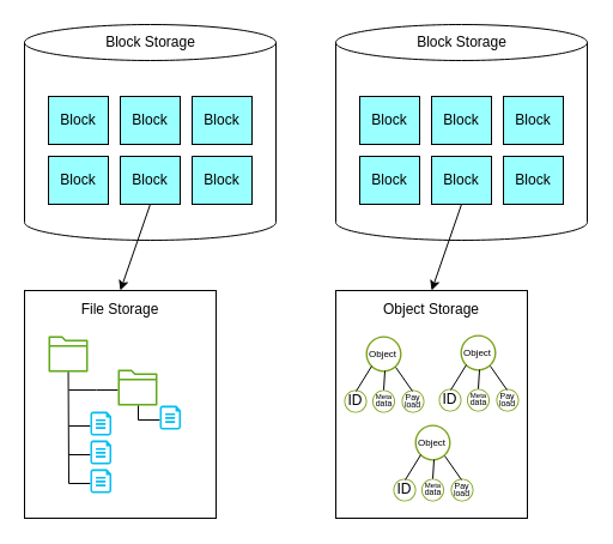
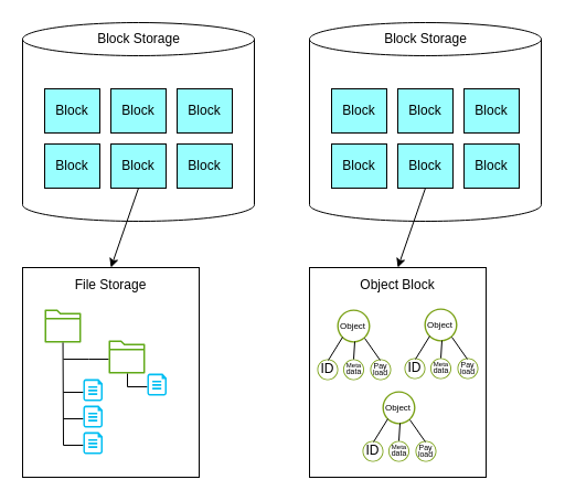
  <mxCell id="0" />
  <mxCell id="1" parent="0" />
  <mxCell id="2" value="&lt;div&gt;&lt;br&gt;&lt;/div&gt;&lt;div&gt;&lt;br&gt;&lt;/div&gt;&lt;div&gt;&lt;br&gt;&lt;/div&gt;&lt;div&gt;&lt;br&gt;&lt;/div&gt;&lt;div&gt;&lt;br&gt;&lt;/div&gt;&lt;div&gt;&lt;br&gt;&lt;/div&gt;&lt;div&gt;&lt;br&gt;&lt;/div&gt;&lt;div&gt;&lt;br&gt;&lt;/div&gt;&lt;div&gt;&lt;br&gt;&lt;/div&gt;&lt;div&gt;&lt;br&gt;&lt;/div&gt;&lt;div&gt;&lt;br&gt;&lt;/div&gt;&lt;div&gt;&lt;br&gt;&lt;/div&gt;&lt;div&gt;&lt;br&gt;&lt;/div&gt;&lt;div&gt;&lt;br&gt;&lt;/div&gt;&lt;div&gt;&lt;br&gt;&lt;/div&gt;" style="shape=cylinder3;whiteSpace=wrap;html=1;boundedLbl=1;backgroundOutline=1;size=15;" vertex="1" parent="1"><mxGeometry x="20" y="20" width="210" height="180" as="geometry" /></mxCell>
  <mxCell id="3" value="&lt;font style=&quot;color: rgb(0, 0, 0);&quot;&gt;Block&lt;/font&gt;" style="rounded=0;whiteSpace=wrap;html=1;fillColor=#99FFFF;strokeColor=#000000;" vertex="1" parent="1"><mxGeometry x="40" y="80" width="50" height="40" as="geometry" /></mxCell>
  <mxCell id="4" value="&lt;font style=&quot;color: rgb(0, 0, 0);&quot;&gt;Block&lt;/font&gt;" style="rounded=0;whiteSpace=wrap;html=1;fillColor=#99FFFF;strokeColor=#000000;" vertex="1" parent="1"><mxGeometry x="100" y="80" width="50" height="40" as="geometry" /></mxCell>
  <mxCell id="5" value="&lt;font style=&quot;color: rgb(0, 0, 0);&quot;&gt;Block&lt;/font&gt;" style="rounded=0;whiteSpace=wrap;html=1;fillColor=#99FFFF;strokeColor=#000000;" vertex="1" parent="1"><mxGeometry x="160" y="80" width="50" height="40" as="geometry" /></mxCell>
  <mxCell id="6" value="&lt;font style=&quot;color: rgb(0, 0, 0);&quot;&gt;Block&lt;/font&gt;" style="rounded=0;whiteSpace=wrap;html=1;fillColor=#99FFFF;strokeColor=#000000;" vertex="1" parent="1"><mxGeometry x="40" y="130" width="50" height="40" as="geometry" /></mxCell>
  <mxCell id="7" value="&lt;font style=&quot;color: rgb(0, 0, 0);&quot;&gt;Block&lt;/font&gt;" style="rounded=0;whiteSpace=wrap;html=1;fillColor=#99FFFF;strokeColor=#000000;" vertex="1" parent="1"><mxGeometry x="100" y="130" width="50" height="40" as="geometry" /></mxCell>
  <mxCell id="8" value="&lt;font style=&quot;color: rgb(0, 0, 0);&quot;&gt;Block&lt;/font&gt;" style="rounded=0;whiteSpace=wrap;html=1;fillColor=#99FFFF;strokeColor=#000000;" vertex="1" parent="1"><mxGeometry x="160" y="130" width="50" height="40" as="geometry" /></mxCell>
  <mxCell id="9" value="File Storage&lt;div&gt;&lt;br&gt;&lt;/div&gt;&lt;div&gt;&lt;br&gt;&lt;/div&gt;&lt;div&gt;&lt;br&gt;&lt;/div&gt;&lt;div&gt;&lt;br&gt;&lt;/div&gt;&lt;div&gt;&lt;br&gt;&lt;/div&gt;&lt;div&gt;&lt;br&gt;&lt;/div&gt;&lt;div&gt;&lt;br&gt;&lt;/div&gt;&lt;div&gt;&lt;br&gt;&lt;/div&gt;&lt;div&gt;&lt;br&gt;&lt;/div&gt;&lt;div&gt;&lt;br&gt;&lt;/div&gt;&lt;div&gt;&lt;br&gt;&lt;/div&gt;" style="rounded=0;whiteSpace=wrap;html=1;" vertex="1" parent="1"><mxGeometry x="20" y="242" width="160" height="190" as="geometry" /></mxCell>
  <mxCell id="10" value="Block Storage" style="text;html=1;align=center;verticalAlign=middle;resizable=0;points=[];autosize=1;strokeColor=none;fillColor=none;" vertex="1" parent="1"><mxGeometry x="75" y="20" width="100" height="30" as="geometry" /></mxCell>
  <mxCell id="11" value="" style="endArrow=classic;html=1;rounded=0;exitX=0.5;exitY=1;exitDx=0;exitDy=0;entryX=0.5;entryY=0;entryDx=0;entryDy=0;" edge="1" parent="1" source="7" target="9"><mxGeometry width="50" height="50" relative="1" as="geometry"><mxPoint x="170" y="350" as="sourcePoint" /><mxPoint x="220" y="300" as="targetPoint" /></mxGeometry></mxCell>
  <mxCell id="12" value="" style="sketch=0;outlineConnect=0;fontColor=#ffffff;fillColor=#60a917;strokeColor=#2D7600;verticalLabelPosition=bottom;verticalAlign=top;align=center;html=1;fontSize=12;fontStyle=0;aspect=fixed;pointerEvents=1;shape=mxgraph.aws4.folder;" vertex="1" parent="1"><mxGeometry x="40" y="280" width="32.96" height="30" as="geometry" /></mxCell>
  <mxCell id="13" value="" style="endArrow=none;html=1;rounded=0;" edge="1" parent="1" target="12"><mxGeometry width="50" height="50" relative="1" as="geometry"><mxPoint x="57" y="403" as="sourcePoint" /><mxPoint x="160" y="360" as="targetPoint" /></mxGeometry></mxCell>
  <mxCell id="14" value="" style="endArrow=none;html=1;rounded=0;" edge="1" parent="1"><mxGeometry width="50" height="50" relative="1" as="geometry"><mxPoint x="57" y="325" as="sourcePoint" /><mxPoint x="98" y="325" as="targetPoint" /><Array as="points"><mxPoint x="80" y="325" /></Array></mxGeometry></mxCell>
  <mxCell id="15" value="" style="sketch=0;outlineConnect=0;fontColor=#ffffff;fillColor=#60a917;strokeColor=#2D7600;verticalLabelPosition=bottom;verticalAlign=top;align=center;html=1;fontSize=12;fontStyle=0;aspect=fixed;pointerEvents=1;shape=mxgraph.aws4.folder;" vertex="1" parent="1"><mxGeometry x="98" y="308" width="32.96" height="30" as="geometry" /></mxCell>
  <mxCell id="16" value="" style="endArrow=none;html=1;rounded=0;" edge="1" parent="1"><mxGeometry width="50" height="50" relative="1" as="geometry"><mxPoint x="115" y="350" as="sourcePoint" /><mxPoint x="115" y="338" as="targetPoint" /></mxGeometry></mxCell>
  <mxCell id="17" value="" style="endArrow=none;html=1;rounded=0;" edge="1" parent="1"><mxGeometry width="50" height="50" relative="1" as="geometry"><mxPoint x="115" y="350" as="sourcePoint" /><mxPoint x="133" y="350" as="targetPoint" /><Array as="points"><mxPoint x="115" y="350" /></Array></mxGeometry></mxCell>
  <mxCell id="18" value="" style="verticalLabelPosition=bottom;html=1;verticalAlign=top;align=center;strokeColor=none;fillColor=#00BEF2;shape=mxgraph.azure.cloud_services_configuration_file;pointerEvents=1;" vertex="1" parent="1"><mxGeometry x="133" y="338" width="17.5" height="20" as="geometry" /></mxCell>
  <mxCell id="19" value="" style="endArrow=none;html=1;rounded=0;" edge="1" parent="1"><mxGeometry width="50" height="50" relative="1" as="geometry"><mxPoint x="57" y="403" as="sourcePoint" /><mxPoint x="75" y="403" as="targetPoint" /><Array as="points"><mxPoint x="57" y="403" /></Array></mxGeometry></mxCell>
  <mxCell id="20" value="" style="verticalLabelPosition=bottom;html=1;verticalAlign=top;align=center;strokeColor=none;fillColor=#00BEF2;shape=mxgraph.azure.cloud_services_configuration_file;pointerEvents=1;" vertex="1" parent="1"><mxGeometry x="75" y="391" width="17.5" height="20" as="geometry" /></mxCell>
  <mxCell id="21" value="" style="endArrow=none;html=1;rounded=0;" edge="1" parent="1"><mxGeometry width="50" height="50" relative="1" as="geometry"><mxPoint x="57" y="379" as="sourcePoint" /><mxPoint x="75" y="379" as="targetPoint" /><Array as="points"><mxPoint x="57" y="379" /></Array></mxGeometry></mxCell>
  <mxCell id="22" value="" style="verticalLabelPosition=bottom;html=1;verticalAlign=top;align=center;strokeColor=none;fillColor=#00BEF2;shape=mxgraph.azure.cloud_services_configuration_file;pointerEvents=1;" vertex="1" parent="1"><mxGeometry x="75" y="367" width="17.5" height="20" as="geometry" /></mxCell>
  <mxCell id="23" value="" style="endArrow=none;html=1;rounded=0;" edge="1" parent="1"><mxGeometry width="50" height="50" relative="1" as="geometry"><mxPoint x="57" y="355" as="sourcePoint" /><mxPoint x="75" y="355" as="targetPoint" /><Array as="points"><mxPoint x="57" y="355" /></Array></mxGeometry></mxCell>
  <mxCell id="24" value="" style="verticalLabelPosition=bottom;html=1;verticalAlign=top;align=center;strokeColor=none;fillColor=#00BEF2;shape=mxgraph.azure.cloud_services_configuration_file;pointerEvents=1;" vertex="1" parent="1"><mxGeometry x="75" y="343" width="17.5" height="20" as="geometry" /></mxCell>
  <mxCell id="25" value="&lt;div&gt;&lt;br&gt;&lt;/div&gt;&lt;div&gt;&lt;br&gt;&lt;/div&gt;&lt;div&gt;&lt;br&gt;&lt;/div&gt;&lt;div&gt;&lt;br&gt;&lt;/div&gt;&lt;div&gt;&lt;br&gt;&lt;/div&gt;&lt;div&gt;&lt;br&gt;&lt;/div&gt;&lt;div&gt;&lt;br&gt;&lt;/div&gt;&lt;div&gt;&lt;br&gt;&lt;/div&gt;&lt;div&gt;&lt;br&gt;&lt;/div&gt;&lt;div&gt;&lt;br&gt;&lt;/div&gt;&lt;div&gt;&lt;br&gt;&lt;/div&gt;&lt;div&gt;&lt;br&gt;&lt;/div&gt;&lt;div&gt;&lt;br&gt;&lt;/div&gt;&lt;div&gt;&lt;br&gt;&lt;/div&gt;&lt;div&gt;&lt;br&gt;&lt;/div&gt;" style="shape=cylinder3;whiteSpace=wrap;html=1;boundedLbl=1;backgroundOutline=1;size=15;" vertex="1" parent="1"><mxGeometry x="280" y="20" width="210" height="180" as="geometry" /></mxCell>
  <mxCell id="26" value="&lt;font style=&quot;color: rgb(0, 0, 0);&quot;&gt;Block&lt;/font&gt;" style="rounded=0;whiteSpace=wrap;html=1;fillColor=#99FFFF;strokeColor=#000000;" vertex="1" parent="1"><mxGeometry x="300" y="80" width="50" height="40" as="geometry" /></mxCell>
  <mxCell id="27" value="&lt;font style=&quot;color: rgb(0, 0, 0);&quot;&gt;Block&lt;/font&gt;" style="rounded=0;whiteSpace=wrap;html=1;fillColor=#99FFFF;strokeColor=#000000;" vertex="1" parent="1"><mxGeometry x="360" y="80" width="50" height="40" as="geometry" /></mxCell>
  <mxCell id="28" value="&lt;font style=&quot;color: rgb(0, 0, 0);&quot;&gt;Block&lt;/font&gt;" style="rounded=0;whiteSpace=wrap;html=1;fillColor=#99FFFF;strokeColor=#000000;" vertex="1" parent="1"><mxGeometry x="420" y="80" width="50" height="40" as="geometry" /></mxCell>
  <mxCell id="29" value="&lt;font style=&quot;color: rgb(0, 0, 0);&quot;&gt;Block&lt;/font&gt;" style="rounded=0;whiteSpace=wrap;html=1;fillColor=#99FFFF;strokeColor=#000000;" vertex="1" parent="1"><mxGeometry x="300" y="130" width="50" height="40" as="geometry" /></mxCell>
  <mxCell id="30" value="&lt;font style=&quot;color: rgb(0, 0, 0);&quot;&gt;Block&lt;/font&gt;" style="rounded=0;whiteSpace=wrap;html=1;fillColor=#99FFFF;strokeColor=#000000;" vertex="1" parent="1"><mxGeometry x="360" y="130" width="50" height="40" as="geometry" /></mxCell>
  <mxCell id="31" value="&lt;font style=&quot;color: rgb(0, 0, 0);&quot;&gt;Block&lt;/font&gt;" style="rounded=0;whiteSpace=wrap;html=1;fillColor=#99FFFF;strokeColor=#000000;" vertex="1" parent="1"><mxGeometry x="420" y="130" width="50" height="40" as="geometry" /></mxCell>
- <mxCell id="32" value="Object Storage&lt;div&gt;&lt;br&gt;&lt;/div&gt;&lt;div&gt;&lt;br&gt;&lt;/div&gt;&lt;div&gt;&lt;br&gt;&lt;/div&gt;&lt;div&gt;&lt;br&gt;&lt;/div&gt;&lt;div&gt;&lt;br&gt;&lt;/div&gt;&lt;div&gt;&lt;br&gt;&lt;/div&gt;&lt;div&gt;&lt;br&gt;&lt;/div&gt;&lt;div&gt;&lt;br&gt;&lt;/div&gt;&lt;div&gt;&lt;br&gt;&lt;/div&gt;&lt;div&gt;&lt;br&gt;&lt;/div&gt;&lt;div&gt;&lt;br&gt;&lt;/div&gt;" style="rounded=0;whiteSpace=wrap;html=1;" vertex="1" parent="1"><mxGeometry x="280" y="242" width="160" height="190" as="geometry" /></mxCell>
+ <mxCell id="32" value="Object Block&lt;div&gt;&lt;br&gt;&lt;/div&gt;&lt;div&gt;&lt;br&gt;&lt;/div&gt;&lt;div&gt;&lt;br&gt;&lt;/div&gt;&lt;div&gt;&lt;br&gt;&lt;/div&gt;&lt;div&gt;&lt;br&gt;&lt;/div&gt;&lt;div&gt;&lt;br&gt;&lt;/div&gt;&lt;div&gt;&lt;br&gt;&lt;/div&gt;&lt;div&gt;&lt;br&gt;&lt;/div&gt;&lt;div&gt;&lt;br&gt;&lt;/div&gt;&lt;div&gt;&lt;br&gt;&lt;/div&gt;&lt;div&gt;&lt;br&gt;&lt;/div&gt;" style="rounded=0;whiteSpace=wrap;html=1;" vertex="1" parent="1"><mxGeometry x="280" y="242" width="160" height="190" as="geometry" /></mxCell>
  <mxCell id="33" value="Block Storage" style="text;html=1;align=center;verticalAlign=middle;resizable=0;points=[];autosize=1;strokeColor=none;fillColor=none;" vertex="1" parent="1"><mxGeometry x="335" y="20" width="100" height="30" as="geometry" /></mxCell>
  <mxCell id="34" value="" style="endArrow=classic;html=1;rounded=0;exitX=0.5;exitY=1;exitDx=0;exitDy=0;entryX=0.5;entryY=0;entryDx=0;entryDy=0;" edge="1" parent="1" source="30" target="32"><mxGeometry width="50" height="50" relative="1" as="geometry"><mxPoint x="430" y="350" as="sourcePoint" /><mxPoint x="480" y="300" as="targetPoint" /></mxGeometry></mxCell>
  <mxCell id="35" value="" style="sketch=0;outlineConnect=0;fontColor=#232F3E;gradientColor=none;fillColor=#7AA116;strokeColor=none;dashed=0;verticalLabelPosition=bottom;verticalAlign=top;align=center;html=1;fontSize=12;fontStyle=0;aspect=fixed;pointerEvents=1;shape=mxgraph.aws4.object;" vertex="1" parent="1"><mxGeometry x="305" y="280" width="30" height="30" as="geometry" /></mxCell>
  <mxCell id="36" value="" style="sketch=0;outlineConnect=0;fontColor=#232F3E;gradientColor=none;fillColor=#7AA116;strokeColor=none;dashed=0;verticalLabelPosition=bottom;verticalAlign=top;align=center;html=1;fontSize=12;fontStyle=0;aspect=fixed;pointerEvents=1;shape=mxgraph.aws4.object;" vertex="1" parent="1"><mxGeometry x="287" y="325" width="19" height="19" as="geometry" /></mxCell>
  <mxCell id="37" value="ID" style="text;html=1;align=center;verticalAlign=middle;resizable=0;points=[];autosize=1;strokeColor=none;fillColor=none;" vertex="1" parent="1"><mxGeometry x="281" y="319" width="30" height="30" as="geometry" /></mxCell>
  <mxCell id="38" value="Object" style="text;html=1;align=center;verticalAlign=middle;resizable=0;points=[];autosize=1;strokeColor=none;fillColor=none;fontSize=8;" vertex="1" parent="1"><mxGeometry x="294" y="285" width="50" height="20" as="geometry" /></mxCell>
  <mxCell id="39" value="" style="sketch=0;outlineConnect=0;fontColor=#232F3E;gradientColor=none;fillColor=#7AA116;strokeColor=none;dashed=0;verticalLabelPosition=bottom;verticalAlign=top;align=center;html=1;fontSize=12;fontStyle=0;aspect=fixed;pointerEvents=1;shape=mxgraph.aws4.object;" vertex="1" parent="1"><mxGeometry x="310.5" y="325" width="19" height="19" as="geometry" /></mxCell>
  <mxCell id="40" value="" style="sketch=0;outlineConnect=0;fontColor=#232F3E;gradientColor=none;fillColor=#7AA116;strokeColor=none;dashed=0;verticalLabelPosition=bottom;verticalAlign=top;align=center;html=1;fontSize=12;fontStyle=0;aspect=fixed;pointerEvents=1;shape=mxgraph.aws4.object;" vertex="1" parent="1"><mxGeometry x="335" y="325" width="19" height="19" as="geometry" /></mxCell>
  <mxCell id="41" value="&lt;font style=&quot;font-size: 6px;&quot;&gt;Meta&lt;/font&gt;" style="text;html=1;align=center;verticalAlign=middle;resizable=0;points=[];autosize=1;strokeColor=none;fillColor=none;" vertex="1" parent="1"><mxGeometry x="300" y="314" width="40" height="30" as="geometry" /></mxCell>
  <mxCell id="42" value="&lt;font style=&quot;font-size: 7px;&quot;&gt;data&lt;/font&gt;" style="text;html=1;align=center;verticalAlign=middle;resizable=0;points=[];autosize=1;strokeColor=none;fillColor=none;" vertex="1" parent="1"><mxGeometry x="300" y="320" width="40" height="30" as="geometry" /></mxCell>
  <mxCell id="43" value="&lt;font style=&quot;font-size: 7px;&quot;&gt;Pay&lt;/font&gt;" style="text;html=1;align=center;verticalAlign=middle;resizable=0;points=[];autosize=1;strokeColor=none;fillColor=none;" vertex="1" parent="1"><mxGeometry x="324" y="315" width="40" height="30" as="geometry" /></mxCell>
  <mxCell id="44" value="&lt;font style=&quot;font-size: 7px;&quot;&gt;load&lt;/font&gt;" style="text;html=1;align=center;verticalAlign=middle;resizable=0;points=[];autosize=1;strokeColor=none;fillColor=none;" vertex="1" parent="1"><mxGeometry x="324" y="321" width="40" height="30" as="geometry" /></mxCell>
  <mxCell id="45" value="" style="endArrow=none;html=1;rounded=0;" edge="1" parent="1"><mxGeometry width="50" height="50" relative="1" as="geometry"><mxPoint x="297" y="326" as="sourcePoint" /><mxPoint x="310" y="305" as="targetPoint" /></mxGeometry></mxCell>
  <mxCell id="46" value="" style="endArrow=none;html=1;rounded=0;" edge="1" parent="1"><mxGeometry width="50" height="50" relative="1" as="geometry"><mxPoint x="320" y="325" as="sourcePoint" /><mxPoint x="321" y="309" as="targetPoint" /></mxGeometry></mxCell>
  <mxCell id="47" value="" style="endArrow=none;html=1;rounded=0;" edge="1" parent="1"><mxGeometry width="50" height="50" relative="1" as="geometry"><mxPoint x="344" y="326" as="sourcePoint" /><mxPoint x="330" y="306" as="targetPoint" /></mxGeometry></mxCell>
  <mxCell id="48" value="" style="sketch=0;outlineConnect=0;fontColor=#232F3E;gradientColor=none;fillColor=#7AA116;strokeColor=none;dashed=0;verticalLabelPosition=bottom;verticalAlign=top;align=center;html=1;fontSize=12;fontStyle=0;aspect=fixed;pointerEvents=1;shape=mxgraph.aws4.object;" vertex="1" parent="1"><mxGeometry x="384" y="279" width="30" height="30" as="geometry" /></mxCell>
  <mxCell id="49" value="" style="sketch=0;outlineConnect=0;fontColor=#232F3E;gradientColor=none;fillColor=#7AA116;strokeColor=none;dashed=0;verticalLabelPosition=bottom;verticalAlign=top;align=center;html=1;fontSize=12;fontStyle=0;aspect=fixed;pointerEvents=1;shape=mxgraph.aws4.object;" vertex="1" parent="1"><mxGeometry x="366" y="324" width="19" height="19" as="geometry" /></mxCell>
  <mxCell id="50" value="ID" style="text;html=1;align=center;verticalAlign=middle;resizable=0;points=[];autosize=1;strokeColor=none;fillColor=none;" vertex="1" parent="1"><mxGeometry x="360" y="318" width="30" height="30" as="geometry" /></mxCell>
  <mxCell id="51" value="Object" style="text;html=1;align=center;verticalAlign=middle;resizable=0;points=[];autosize=1;strokeColor=none;fillColor=none;fontSize=8;" vertex="1" parent="1"><mxGeometry x="373" y="284" width="50" height="20" as="geometry" /></mxCell>
  <mxCell id="52" value="" style="sketch=0;outlineConnect=0;fontColor=#232F3E;gradientColor=none;fillColor=#7AA116;strokeColor=none;dashed=0;verticalLabelPosition=bottom;verticalAlign=top;align=center;html=1;fontSize=12;fontStyle=0;aspect=fixed;pointerEvents=1;shape=mxgraph.aws4.object;" vertex="1" parent="1"><mxGeometry x="389.5" y="324" width="19" height="19" as="geometry" /></mxCell>
  <mxCell id="53" value="" style="sketch=0;outlineConnect=0;fontColor=#232F3E;gradientColor=none;fillColor=#7AA116;strokeColor=none;dashed=0;verticalLabelPosition=bottom;verticalAlign=top;align=center;html=1;fontSize=12;fontStyle=0;aspect=fixed;pointerEvents=1;shape=mxgraph.aws4.object;" vertex="1" parent="1"><mxGeometry x="414" y="324" width="19" height="19" as="geometry" /></mxCell>
  <mxCell id="54" value="&lt;font style=&quot;font-size: 6px;&quot;&gt;Meta&lt;/font&gt;" style="text;html=1;align=center;verticalAlign=middle;resizable=0;points=[];autosize=1;strokeColor=none;fillColor=none;" vertex="1" parent="1"><mxGeometry x="379" y="313" width="40" height="30" as="geometry" /></mxCell>
  <mxCell id="55" value="&lt;font style=&quot;font-size: 7px;&quot;&gt;data&lt;/font&gt;" style="text;html=1;align=center;verticalAlign=middle;resizable=0;points=[];autosize=1;strokeColor=none;fillColor=none;" vertex="1" parent="1"><mxGeometry x="379" y="319" width="40" height="30" as="geometry" /></mxCell>
  <mxCell id="56" value="&lt;font style=&quot;font-size: 7px;&quot;&gt;Pay&lt;/font&gt;" style="text;html=1;align=center;verticalAlign=middle;resizable=0;points=[];autosize=1;strokeColor=none;fillColor=none;" vertex="1" parent="1"><mxGeometry x="403" y="314" width="40" height="30" as="geometry" /></mxCell>
  <mxCell id="57" value="&lt;font style=&quot;font-size: 7px;&quot;&gt;load&lt;/font&gt;" style="text;html=1;align=center;verticalAlign=middle;resizable=0;points=[];autosize=1;strokeColor=none;fillColor=none;" vertex="1" parent="1"><mxGeometry x="403" y="320" width="40" height="30" as="geometry" /></mxCell>
  <mxCell id="58" value="" style="endArrow=none;html=1;rounded=0;" edge="1" parent="1"><mxGeometry width="50" height="50" relative="1" as="geometry"><mxPoint x="376" y="325" as="sourcePoint" /><mxPoint x="389" y="304" as="targetPoint" /></mxGeometry></mxCell>
  <mxCell id="59" value="" style="endArrow=none;html=1;rounded=0;" edge="1" parent="1"><mxGeometry width="50" height="50" relative="1" as="geometry"><mxPoint x="399" y="324" as="sourcePoint" /><mxPoint x="400" y="308" as="targetPoint" /></mxGeometry></mxCell>
  <mxCell id="60" value="" style="endArrow=none;html=1;rounded=0;" edge="1" parent="1"><mxGeometry width="50" height="50" relative="1" as="geometry"><mxPoint x="423" y="325" as="sourcePoint" /><mxPoint x="409" y="305" as="targetPoint" /></mxGeometry></mxCell>
  <mxCell id="61" value="" style="sketch=0;outlineConnect=0;fontColor=#232F3E;gradientColor=none;fillColor=#7AA116;strokeColor=none;dashed=0;verticalLabelPosition=bottom;verticalAlign=top;align=center;html=1;fontSize=12;fontStyle=0;aspect=fixed;pointerEvents=1;shape=mxgraph.aws4.object;" vertex="1" parent="1"><mxGeometry x="346" y="354" width="30" height="30" as="geometry" /></mxCell>
  <mxCell id="62" value="" style="sketch=0;outlineConnect=0;fontColor=#232F3E;gradientColor=none;fillColor=#7AA116;strokeColor=none;dashed=0;verticalLabelPosition=bottom;verticalAlign=top;align=center;html=1;fontSize=12;fontStyle=0;aspect=fixed;pointerEvents=1;shape=mxgraph.aws4.object;" vertex="1" parent="1"><mxGeometry x="328" y="399" width="19" height="19" as="geometry" /></mxCell>
  <mxCell id="63" value="ID" style="text;html=1;align=center;verticalAlign=middle;resizable=0;points=[];autosize=1;strokeColor=none;fillColor=none;" vertex="1" parent="1"><mxGeometry x="322" y="393" width="30" height="30" as="geometry" /></mxCell>
  <mxCell id="64" value="Object" style="text;html=1;align=center;verticalAlign=middle;resizable=0;points=[];autosize=1;strokeColor=none;fillColor=none;fontSize=8;" vertex="1" parent="1"><mxGeometry x="335" y="359" width="50" height="20" as="geometry" /></mxCell>
  <mxCell id="65" value="" style="sketch=0;outlineConnect=0;fontColor=#232F3E;gradientColor=none;fillColor=#7AA116;strokeColor=none;dashed=0;verticalLabelPosition=bottom;verticalAlign=top;align=center;html=1;fontSize=12;fontStyle=0;aspect=fixed;pointerEvents=1;shape=mxgraph.aws4.object;" vertex="1" parent="1"><mxGeometry x="351.5" y="399" width="19" height="19" as="geometry" /></mxCell>
  <mxCell id="66" value="" style="sketch=0;outlineConnect=0;fontColor=#232F3E;gradientColor=none;fillColor=#7AA116;strokeColor=none;dashed=0;verticalLabelPosition=bottom;verticalAlign=top;align=center;html=1;fontSize=12;fontStyle=0;aspect=fixed;pointerEvents=1;shape=mxgraph.aws4.object;" vertex="1" parent="1"><mxGeometry x="376" y="399" width="19" height="19" as="geometry" /></mxCell>
  <mxCell id="67" value="&lt;font style=&quot;font-size: 6px;&quot;&gt;Meta&lt;/font&gt;" style="text;html=1;align=center;verticalAlign=middle;resizable=0;points=[];autosize=1;strokeColor=none;fillColor=none;" vertex="1" parent="1"><mxGeometry x="341" y="388" width="40" height="30" as="geometry" /></mxCell>
  <mxCell id="68" value="&lt;font style=&quot;font-size: 7px;&quot;&gt;data&lt;/font&gt;" style="text;html=1;align=center;verticalAlign=middle;resizable=0;points=[];autosize=1;strokeColor=none;fillColor=none;" vertex="1" parent="1"><mxGeometry x="341" y="394" width="40" height="30" as="geometry" /></mxCell>
  <mxCell id="69" value="&lt;font style=&quot;font-size: 7px;&quot;&gt;Pay&lt;/font&gt;" style="text;html=1;align=center;verticalAlign=middle;resizable=0;points=[];autosize=1;strokeColor=none;fillColor=none;" vertex="1" parent="1"><mxGeometry x="365" y="389" width="40" height="30" as="geometry" /></mxCell>
  <mxCell id="70" value="&lt;font style=&quot;font-size: 7px;&quot;&gt;load&lt;/font&gt;" style="text;html=1;align=center;verticalAlign=middle;resizable=0;points=[];autosize=1;strokeColor=none;fillColor=none;" vertex="1" parent="1"><mxGeometry x="365" y="395" width="40" height="30" as="geometry" /></mxCell>
  <mxCell id="71" value="" style="endArrow=none;html=1;rounded=0;" edge="1" parent="1"><mxGeometry width="50" height="50" relative="1" as="geometry"><mxPoint x="338" y="400" as="sourcePoint" /><mxPoint x="351" y="379" as="targetPoint" /></mxGeometry></mxCell>
  <mxCell id="72" value="" style="endArrow=none;html=1;rounded=0;" edge="1" parent="1"><mxGeometry width="50" height="50" relative="1" as="geometry"><mxPoint x="361" y="399" as="sourcePoint" /><mxPoint x="362" y="383" as="targetPoint" /></mxGeometry></mxCell>
  <mxCell id="73" value="" style="endArrow=none;html=1;rounded=0;" edge="1" parent="1"><mxGeometry width="50" height="50" relative="1" as="geometry"><mxPoint x="385" y="400" as="sourcePoint" /><mxPoint x="371" y="380" as="targetPoint" /></mxGeometry></mxCell>
